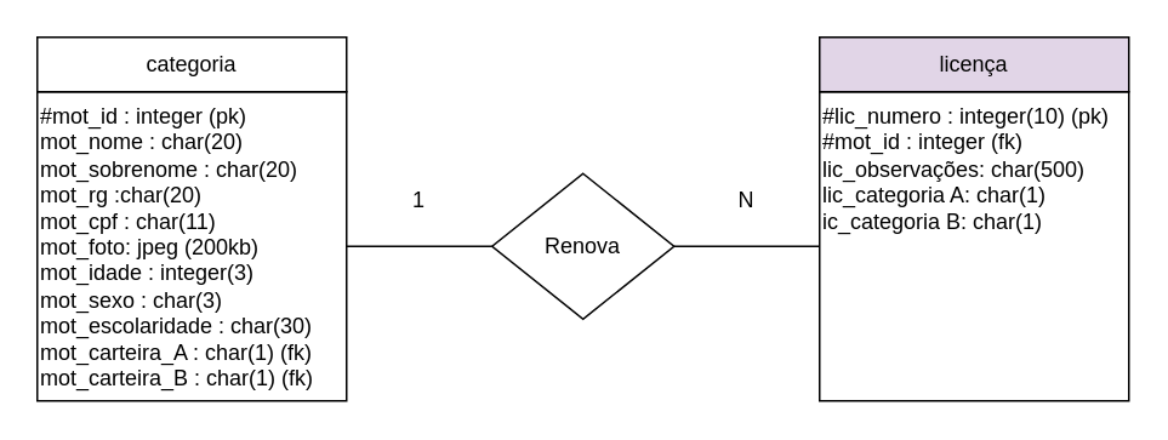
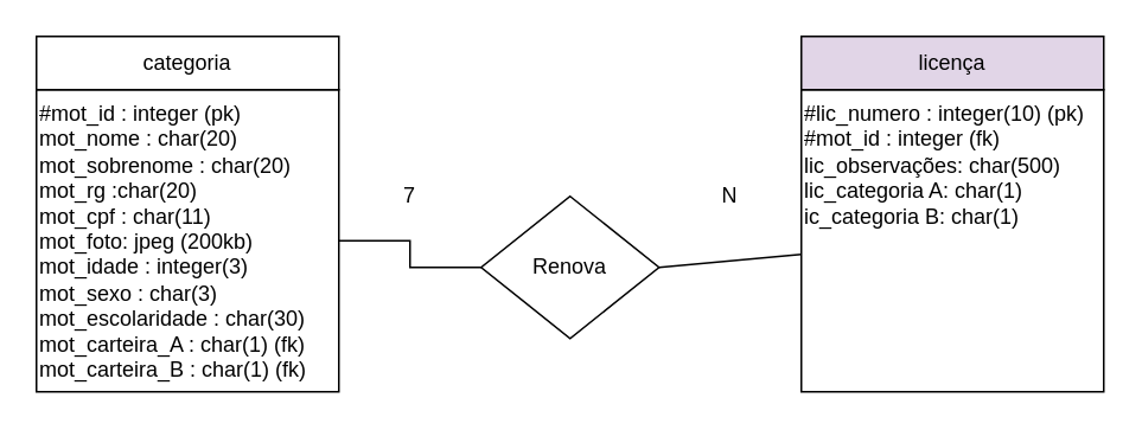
  <mxCell id="0" />
  <mxCell id="1" parent="0" />
  <mxCell id="2" style="edgeStyle=orthogonalEdgeStyle;rounded=0;orthogonalLoop=1;jettySize=auto;html=1;exitX=1;exitY=0.5;exitDx=0;exitDy=0;endArrow=none;endFill=0;" edge="1" parent="1" source="3" target="8"><mxGeometry relative="1" as="geometry" /></mxCell>
  <mxCell id="3" value="#mot_id : integer (pk)&lt;br&gt;mot_nome : char(20)&lt;br&gt;mot_sobrenome : char(20)&lt;br&gt;&lt;div style=&quot;&quot;&gt;mot_rg :char(20)&lt;/div&gt;&lt;div style=&quot;&quot;&gt;mot_cpf : char(11)&lt;/div&gt;&lt;div style=&quot;&quot;&gt;mot_foto: jpeg (200kb)&lt;/div&gt;&lt;div style=&quot;&quot;&gt;mot_idade : integer(3)&lt;/div&gt;&lt;div style=&quot;&quot;&gt;mot_sexo : char(3)&lt;/div&gt;&lt;div style=&quot;&quot;&gt;mot_escolaridade : char(30)&lt;/div&gt;&lt;div style=&quot;&quot;&gt;mot_carteira_A : char(1) (fk)&lt;/div&gt;&lt;div style=&quot;&quot;&gt;mot_carteira_B : char(1) (fk)&lt;/div&gt;" style="whiteSpace=wrap;html=1;aspect=fixed;align=left;verticalAlign=top;" parent="1" vertex="1"><mxGeometry x="20" y="50" width="170" height="170" as="geometry" /></mxCell>
  <mxCell id="4" value="categoria" style="rounded=0;whiteSpace=wrap;html=1;" vertex="1" parent="1"><mxGeometry x="20" y="20" width="170" height="30" as="geometry" /></mxCell>
  <mxCell id="5" value="#lic_numero : integer(10) (pk)&lt;br&gt;#mot_id : integer (fk)&lt;br&gt;lic_observações: char(500)&lt;br&gt;lic_categoria A: char(1)&lt;br&gt;ic_categoria B: char(1)&lt;br&gt;&lt;br&gt;" style="whiteSpace=wrap;html=1;aspect=fixed;align=left;verticalAlign=top;" vertex="1" parent="1"><mxGeometry x="450" y="50" width="170" height="170" as="geometry" /></mxCell>
  <mxCell id="6" value="licença" style="rounded=0;whiteSpace=wrap;html=1;fillColor=#e1d5e7;" vertex="1" parent="1"><mxGeometry x="450" y="20" width="170" height="30" as="geometry" /></mxCell>
  <mxCell id="7" style="rounded=0;orthogonalLoop=1;jettySize=auto;html=1;exitX=1;exitY=0.5;exitDx=0;exitDy=0;endArrow=none;endFill=0;" edge="1" parent="1" source="8" target="5"><mxGeometry relative="1" as="geometry" /></mxCell>
- <mxCell id="8" value="Renova" style="rhombus;whiteSpace=wrap;html=1;" vertex="1" parent="1"><mxGeometry x="270" y="95" width="100" height="80" as="geometry" /></mxCell>
+ <mxCell id="8" value="Renova" style="rhombus;whiteSpace=wrap;html=1;" vertex="1" parent="1"><mxGeometry x="270" y="110" width="100" height="80" as="geometry" /></mxCell>
  <mxCell id="9" value="N" style="text;html=1;strokeColor=none;fillColor=none;align=center;verticalAlign=middle;whiteSpace=wrap;rounded=0;" vertex="1" parent="1"><mxGeometry x="380" y="95" width="60" height="30" as="geometry" /></mxCell>
- <mxCell id="10" value="1" style="text;html=1;strokeColor=none;fillColor=none;align=center;verticalAlign=middle;whiteSpace=wrap;rounded=0;" vertex="1" parent="1"><mxGeometry x="200" y="95" width="60" height="30" as="geometry" /></mxCell>
+ <mxCell id="10" value="7" style="text;html=1;strokeColor=none;fillColor=none;align=center;verticalAlign=middle;whiteSpace=wrap;rounded=0;" vertex="1" parent="1"><mxGeometry x="200" y="95" width="60" height="30" as="geometry" /></mxCell>
